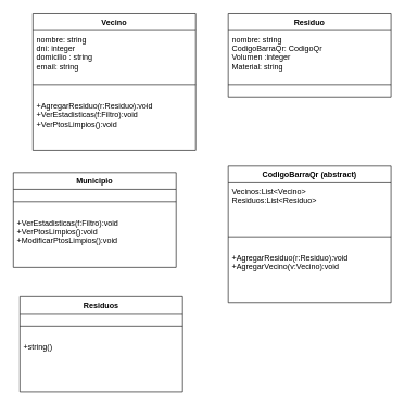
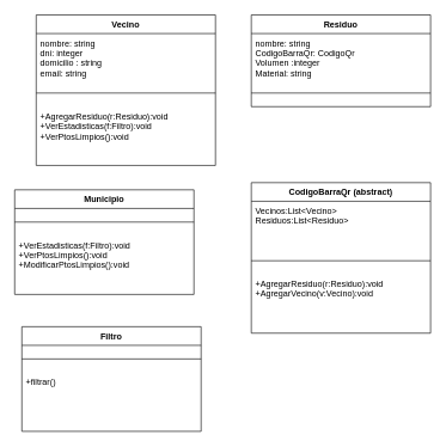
  <mxCell id="0" />
  <mxCell id="1" parent="0" />
  <mxCell id="2" value="Vecino" style="swimlane;fontStyle=1;align=center;verticalAlign=top;childLayout=stackLayout;horizontal=1;startSize=26;horizontalStack=0;resizeParent=1;resizeParentMax=0;resizeLast=0;collapsible=1;marginBottom=0;" parent="1" vertex="1"><mxGeometry x="50" y="20" width="250" height="210" as="geometry" /></mxCell>
  <mxCell id="3" value="nombre: string &#10;dni: integer&#10;domicilio : string&#10;email: string&#10;&#10;" style="text;strokeColor=none;fillColor=none;align=left;verticalAlign=top;spacingLeft=4;spacingRight=4;overflow=hidden;rotatable=0;points=[[0,0.5],[1,0.5]];portConstraint=eastwest;" parent="2" vertex="1"><mxGeometry y="26" width="250" height="64" as="geometry" /></mxCell>
  <mxCell id="4" value="" style="line;strokeWidth=1;fillColor=none;align=left;verticalAlign=middle;spacingTop=-1;spacingLeft=3;spacingRight=3;rotatable=0;labelPosition=right;points=[];portConstraint=eastwest;" parent="2" vertex="1"><mxGeometry y="90" width="250" height="38" as="geometry" /></mxCell>
  <mxCell id="5" value="+AgregarResiduo(r:Residuo):void&#10;+VerEstadisticas(f:Filtro):void&#10;+VerPtosLimpios():void&#10;" style="text;strokeColor=none;fillColor=none;align=left;verticalAlign=top;spacingLeft=4;spacingRight=4;overflow=hidden;rotatable=0;points=[[0,0.5],[1,0.5]];portConstraint=eastwest;" parent="2" vertex="1"><mxGeometry y="128" width="250" height="82" as="geometry" /></mxCell>
  <mxCell id="6" value="Residuo" style="swimlane;fontStyle=1;align=center;verticalAlign=top;childLayout=stackLayout;horizontal=1;startSize=26;horizontalStack=0;resizeParent=1;resizeParentMax=0;resizeLast=0;collapsible=1;marginBottom=0;" vertex="1" parent="1"><mxGeometry x="350" y="20" width="250" height="128" as="geometry" /></mxCell>
  <mxCell id="7" value="nombre: string &#10;CodigoBarraQr: CodigoQr&#10;Volumen :integer&#10;Material: string&#10;&#10;" style="text;strokeColor=none;fillColor=none;align=left;verticalAlign=top;spacingLeft=4;spacingRight=4;overflow=hidden;rotatable=0;points=[[0,0.5],[1,0.5]];portConstraint=eastwest;" vertex="1" parent="6"><mxGeometry y="26" width="250" height="64" as="geometry" /></mxCell>
  <mxCell id="8" value="" style="line;strokeWidth=1;fillColor=none;align=left;verticalAlign=middle;spacingTop=-1;spacingLeft=3;spacingRight=3;rotatable=0;labelPosition=right;points=[];portConstraint=eastwest;" vertex="1" parent="6"><mxGeometry y="90" width="250" height="38" as="geometry" /></mxCell>
  <mxCell id="9" value="Municipio" style="swimlane;fontStyle=1;align=center;verticalAlign=top;childLayout=stackLayout;horizontal=1;startSize=26;horizontalStack=0;resizeParent=1;resizeParentMax=0;resizeLast=0;collapsible=1;marginBottom=0;" vertex="1" parent="1"><mxGeometry x="20" y="264" width="250" height="146" as="geometry" /></mxCell>
  <mxCell id="10" value="" style="line;strokeWidth=1;fillColor=none;align=left;verticalAlign=middle;spacingTop=-1;spacingLeft=3;spacingRight=3;rotatable=0;labelPosition=right;points=[];portConstraint=eastwest;" vertex="1" parent="9"><mxGeometry y="26" width="250" height="38" as="geometry" /></mxCell>
  <mxCell id="11" value="+VerEstadisticas(f:Filtro):void&#10;+VerPtosLimpios():void&#10;+ModificarPtosLimpios():void&#10;" style="text;strokeColor=none;fillColor=none;align=left;verticalAlign=top;spacingLeft=4;spacingRight=4;overflow=hidden;rotatable=0;points=[[0,0.5],[1,0.5]];portConstraint=eastwest;" vertex="1" parent="9"><mxGeometry y="64" width="250" height="82" as="geometry" /></mxCell>
  <mxCell id="12" value="CodigoBarraQr (abstract)" style="swimlane;fontStyle=1;align=center;verticalAlign=top;childLayout=stackLayout;horizontal=1;startSize=26;horizontalStack=0;resizeParent=1;resizeParentMax=0;resizeLast=0;collapsible=1;marginBottom=0;" vertex="1" parent="1"><mxGeometry x="350" y="254" width="250" height="210" as="geometry" /></mxCell>
  <mxCell id="13" value="Vecinos:List&lt;Vecino&gt;&#10;Residuos:List&lt;Residuo&gt;&#10;&#10;" style="text;strokeColor=none;fillColor=none;align=left;verticalAlign=top;spacingLeft=4;spacingRight=4;overflow=hidden;rotatable=0;points=[[0,0.5],[1,0.5]];portConstraint=eastwest;" vertex="1" parent="12"><mxGeometry y="26" width="250" height="64" as="geometry" /></mxCell>
  <mxCell id="14" value="" style="line;strokeWidth=1;fillColor=none;align=left;verticalAlign=middle;spacingTop=-1;spacingLeft=3;spacingRight=3;rotatable=0;labelPosition=right;points=[];portConstraint=eastwest;" vertex="1" parent="12"><mxGeometry y="90" width="250" height="38" as="geometry" /></mxCell>
  <mxCell id="15" value="+AgregarResiduo(r:Residuo):void&#10;+AgregarVecino(v:Vecino):void&#10;" style="text;strokeColor=none;fillColor=none;align=left;verticalAlign=top;spacingLeft=4;spacingRight=4;overflow=hidden;rotatable=0;points=[[0,0.5],[1,0.5]];portConstraint=eastwest;" vertex="1" parent="12"><mxGeometry y="128" width="250" height="82" as="geometry" /></mxCell>
- <mxCell id="16" value="Residuos" style="swimlane;fontStyle=1;align=center;verticalAlign=top;childLayout=stackLayout;horizontal=1;startSize=26;horizontalStack=0;resizeParent=1;resizeParentMax=0;resizeLast=0;collapsible=1;marginBottom=0;" vertex="1" parent="1"><mxGeometry x="30" y="455" width="250" height="146" as="geometry" /></mxCell>
+ <mxCell id="16" value="Filtro" style="swimlane;fontStyle=1;align=center;verticalAlign=top;childLayout=stackLayout;horizontal=1;startSize=26;horizontalStack=0;resizeParent=1;resizeParentMax=0;resizeLast=0;collapsible=1;marginBottom=0;" vertex="1" parent="1"><mxGeometry x="30" y="455" width="250" height="146" as="geometry" /></mxCell>
  <mxCell id="17" value="" style="line;strokeWidth=1;fillColor=none;align=left;verticalAlign=middle;spacingTop=-1;spacingLeft=3;spacingRight=3;rotatable=0;labelPosition=right;points=[];portConstraint=eastwest;" vertex="1" parent="16"><mxGeometry y="26" width="250" height="38" as="geometry" /></mxCell>
- <mxCell id="18" value="+string()&#10;" style="text;strokeColor=none;fillColor=none;align=left;verticalAlign=top;spacingLeft=4;spacingRight=4;overflow=hidden;rotatable=0;points=[[0,0.5],[1,0.5]];portConstraint=eastwest;" vertex="1" parent="16"><mxGeometry y="64" width="250" height="82" as="geometry" /></mxCell>
+ <mxCell id="18" value="+filtrar()&#10;" style="text;strokeColor=none;fillColor=none;align=left;verticalAlign=top;spacingLeft=4;spacingRight=4;overflow=hidden;rotatable=0;points=[[0,0.5],[1,0.5]];portConstraint=eastwest;" vertex="1" parent="16"><mxGeometry y="64" width="250" height="82" as="geometry" /></mxCell>
